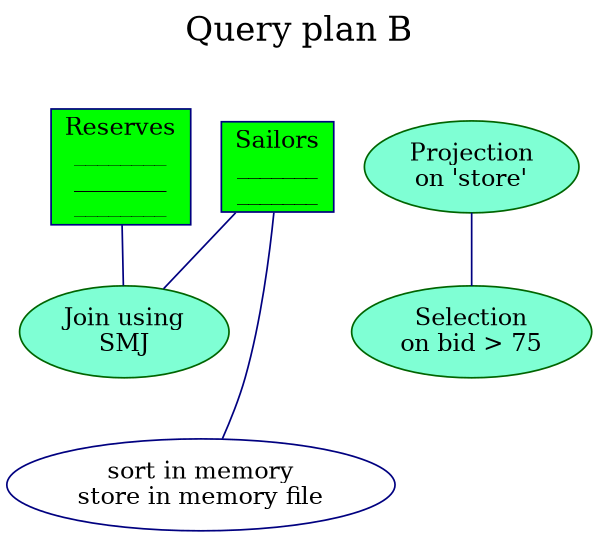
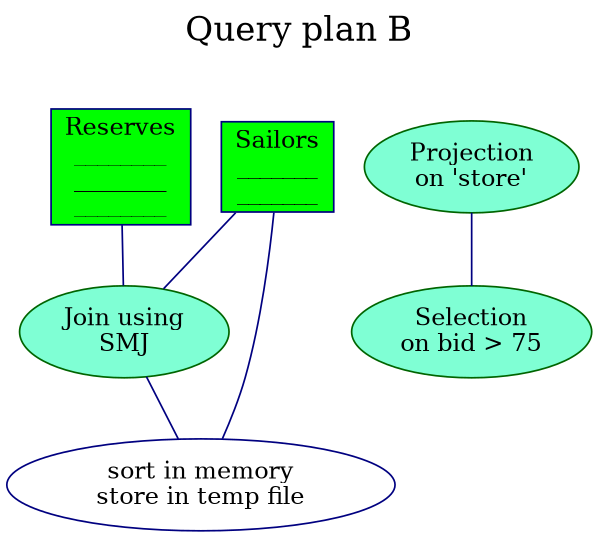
  graph {
    fontsize=20
    label="Query plan B"
    labelloc=t
    node [color=navyblue fillcolor=green style=filled]
    edge [color=navy fontcolor=navy]
    n1 [label=<Sailors<br/>_______<br/>_______> shape=box]
    n2 [label=<Reserves<br/>________<br/>________<br/>________> shape=box]
    n3 [color=darkgreen fillcolor=aquamarine label=<Join using<br/>SMJ>]
    n4 [color=darkgreen fillcolor=aquamarine label=<Projection<br/>on 'store'>]
    n5 [color=darkgreen fillcolor=aquamarine label=<Selection<br/>on bid &gt; 75>]
-   n6 [label=<sort in memory<br/>store in memory file> style=""]
+   n6 [label=<sort in memory<br/>store in temp file> style=""]
    subgraph sub_1 {
      rank=same
      n1
      n2
    }
    n1 -- n3
    n3 -- n2
+   n3 -- n6
    n4 -- n5
    n6 -- n1
  }
